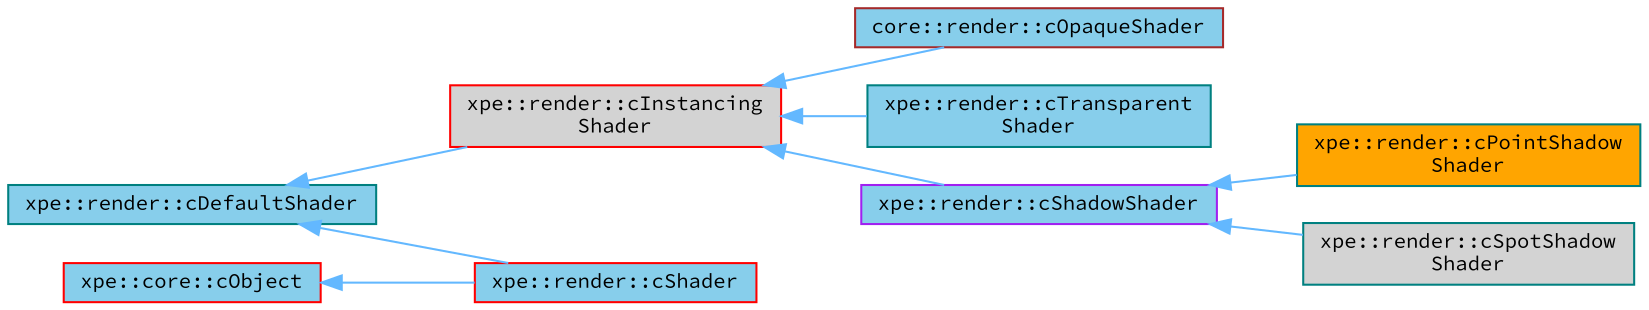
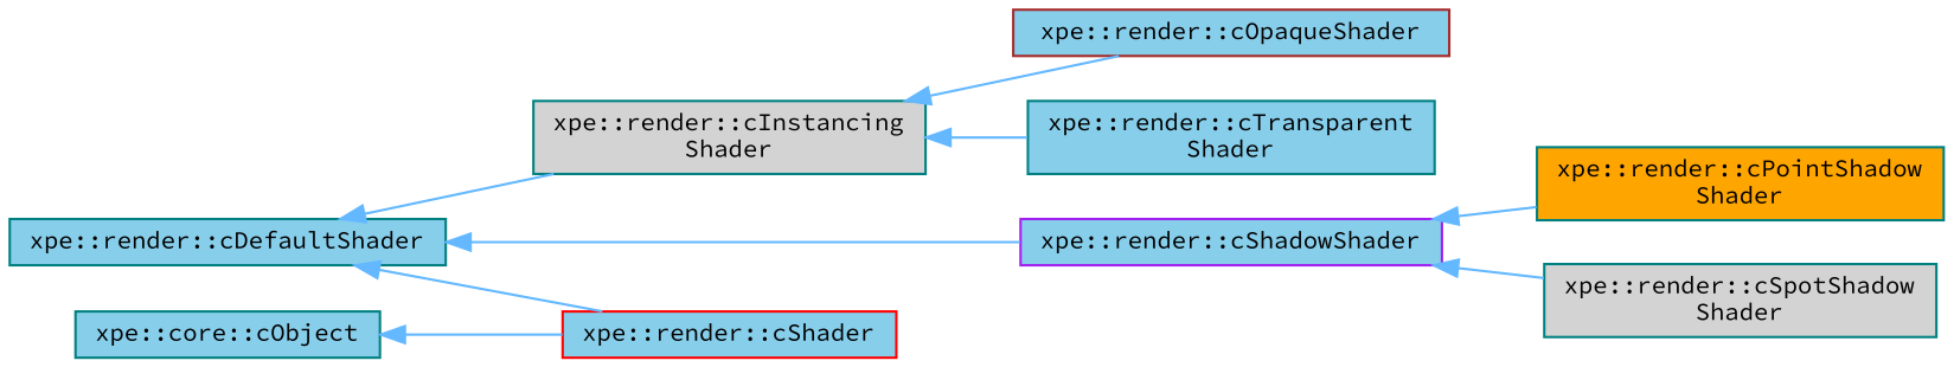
  digraph {
    fontname="Source Code Pro"
    rankdir=LR
    node [color=teal fillcolor=skyblue fontname="Source Code Pro" fontsize=10 shape=box style=filled]
    edge [color=steelblue1 dir=back fontname="Source Code Pro" fontsize=10 labelfontname=Helvetica labelfontsize=10 style=solid]
-   n1 [color=red fillcolor=lightgrey fontcolor=black height=0.2 label="xpe::render::cInstancing\lShader" width=0.4]
-   n2 [color=brown height=0.2 label="core::render::cOpaqueShader" width=0.4]
+   n1 [fillcolor=lightgrey fontcolor=black height=0.2 label="xpe::render::cInstancing\lShader" width=0.4]
+   n2 [color=brown height=0.2 label="xpe::render::cOpaqueShader" width=0.4]
    n3 [color=purple height=0.2 label="xpe::render::cShadowShader" width=0.4]
    n4 [height=0.2 label="xpe::render::cTransparent\lShader" width=0.4]
    n5 [fillcolor=orange height=0.2 label="xpe::render::cPointShadow\lShader" width=0.4]
    n6 [fillcolor=lightgrey height=0.2 label="xpe::render::cSpotShadow\lShader" width=0.4]
    n7 [height=0.2 label="xpe::render::cDefaultShader" width=0.4]
    n8 [color=red height=0.2 label="xpe::render::cShader" width=0.4]
-   n9 [color=red height=0.2 label="xpe::core::cObject" width=0.4]
+   n9 [height=0.2 label="xpe::core::cObject" width=0.4]
    n1 -> n2
-   n1 -> n3
+   n7 -> n3
    n1 -> n4
    n3 -> n5
    n3 -> n6
    n7 -> n1
    n7 -> n8
    n9 -> n8
  }
